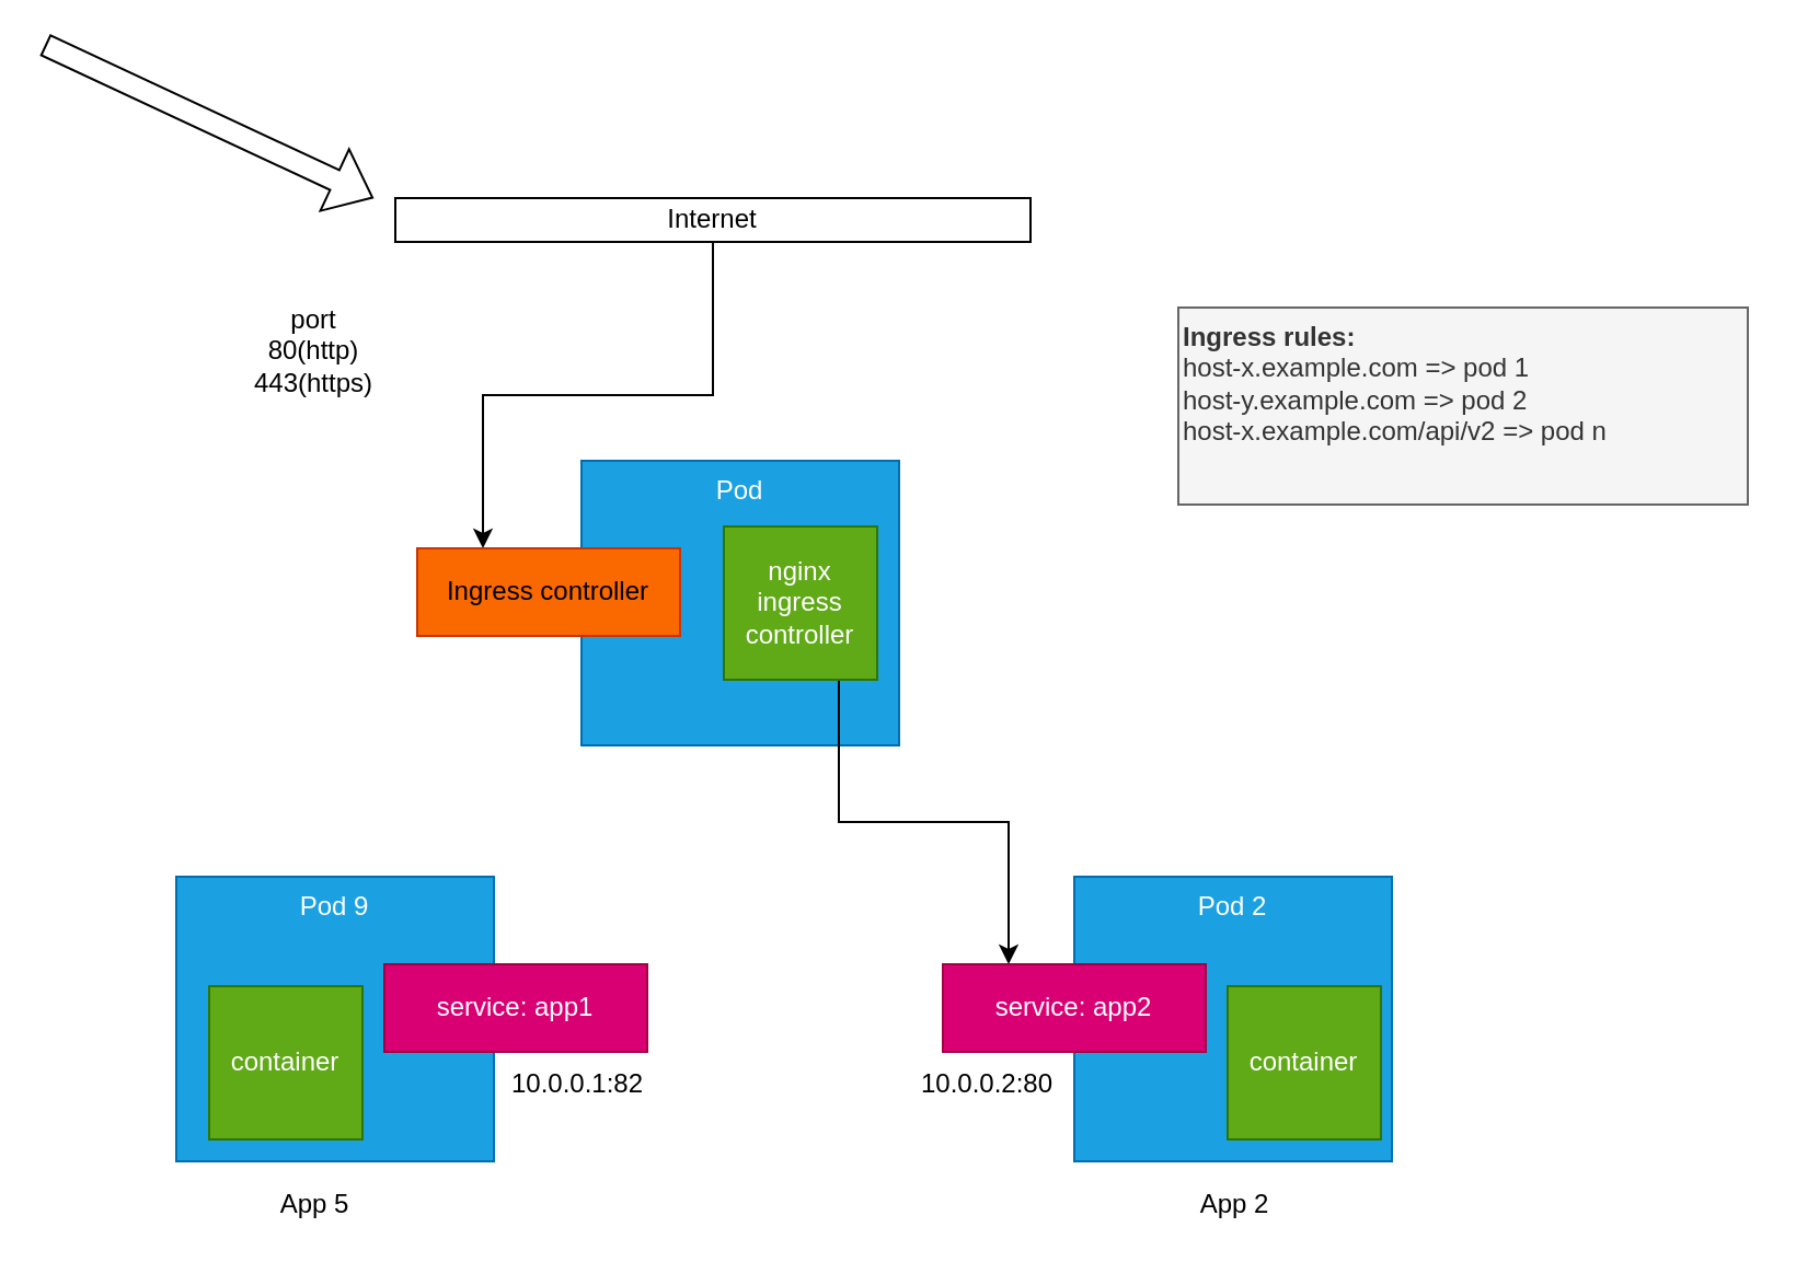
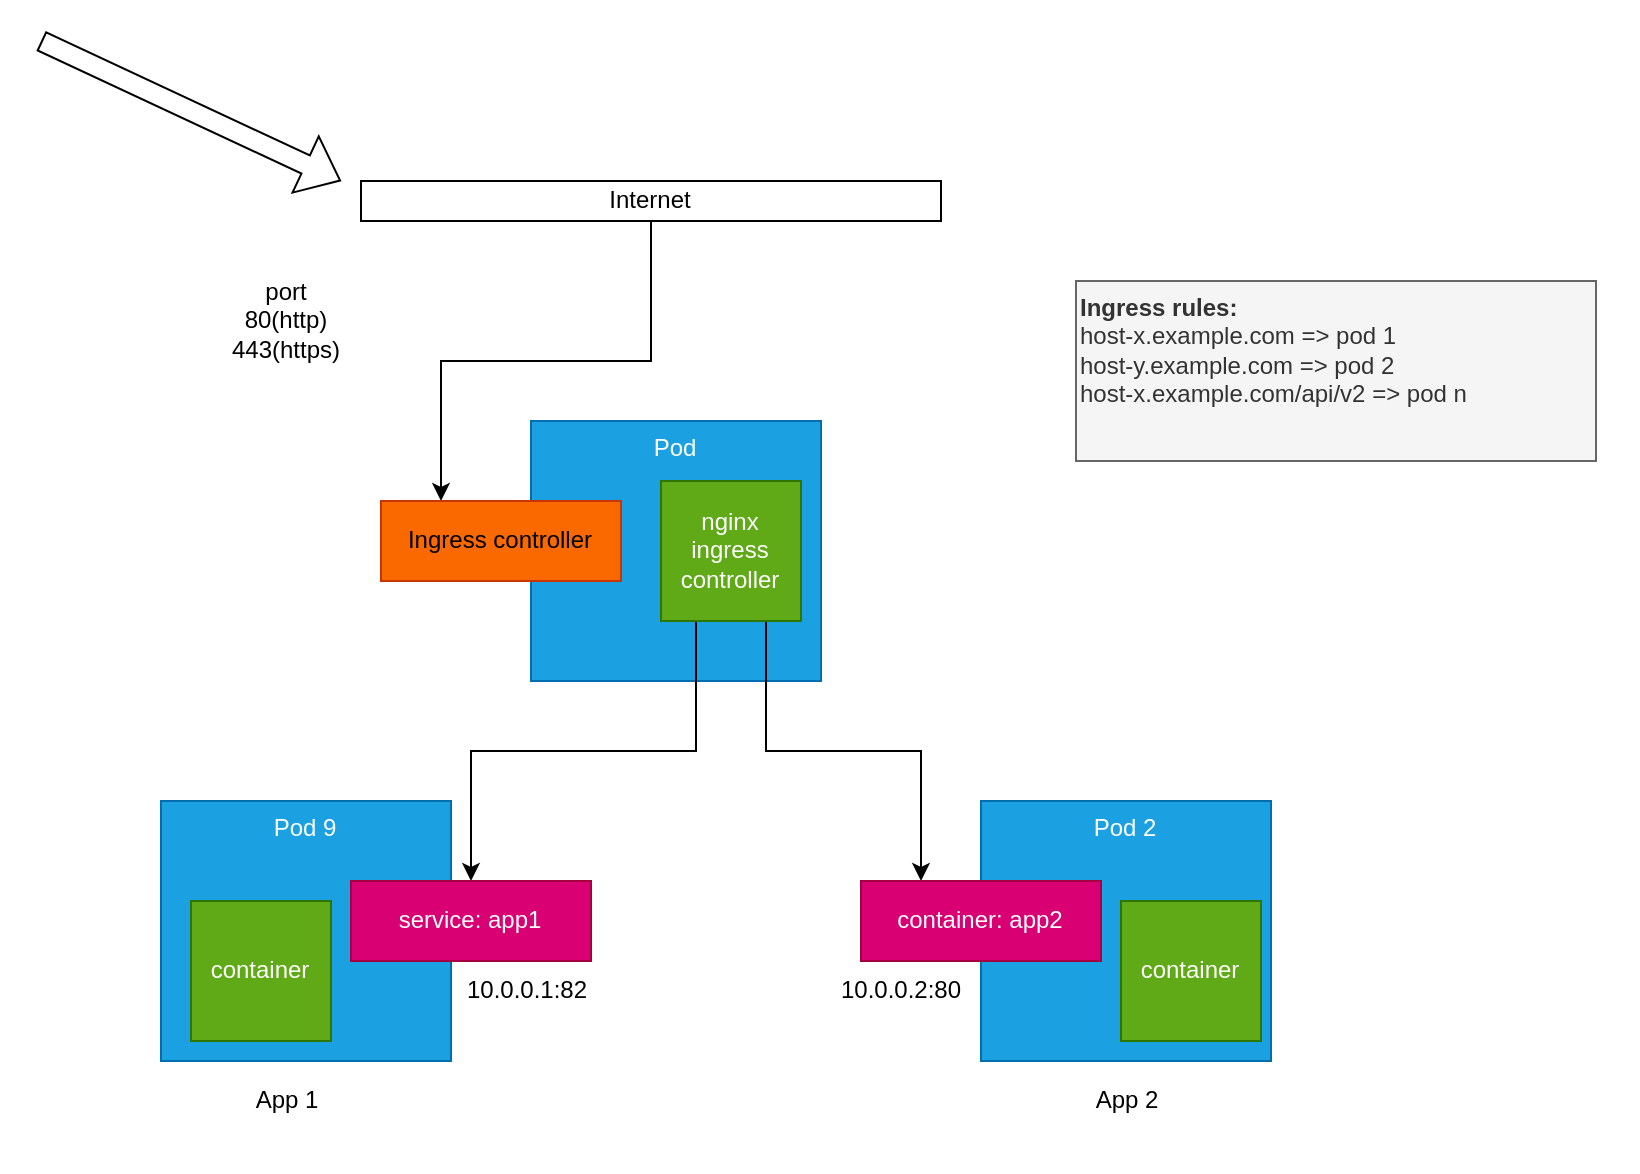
  <mxCell id="0" />
  <mxCell id="1" parent="0" />
  <mxCell id="2" style="edgeStyle=orthogonalEdgeStyle;rounded=0;orthogonalLoop=1;jettySize=auto;html=1;entryX=0.25;entryY=0;entryDx=0;entryDy=0;" edge="1" parent="1" source="3" target="8"><mxGeometry relative="1" as="geometry" /></mxCell>
  <mxCell id="3" value="Internet" style="rounded=0;whiteSpace=wrap;html=1;" vertex="1" parent="1"><mxGeometry x="180" y="90" width="290" height="20" as="geometry" /></mxCell>
  <mxCell id="4" value="Pod" style="rounded=0;whiteSpace=wrap;html=1;fillColor=#1ba1e2;fontColor=#ffffff;strokeColor=#006EAF;align=center;verticalAlign=top;" vertex="1" parent="1"><mxGeometry x="265" y="210" width="145" height="130" as="geometry" /></mxCell>
+ <mxCell id="5" style="edgeStyle=orthogonalEdgeStyle;rounded=0;orthogonalLoop=1;jettySize=auto;html=1;exitX=0.25;exitY=1;exitDx=0;exitDy=0;entryX=0.5;entryY=0;entryDx=0;entryDy=0;" edge="1" parent="1" source="7" target="16"><mxGeometry relative="1" as="geometry" /></mxCell>
  <mxCell id="6" style="edgeStyle=orthogonalEdgeStyle;rounded=0;orthogonalLoop=1;jettySize=auto;html=1;exitX=0.75;exitY=1;exitDx=0;exitDy=0;entryX=0.25;entryY=0;entryDx=0;entryDy=0;" edge="1" parent="1" source="7" target="11"><mxGeometry relative="1" as="geometry" /></mxCell>
  <mxCell id="7" value="nginx&lt;br&gt;ingress&lt;br&gt;controller" style="rounded=0;whiteSpace=wrap;html=1;fillColor=#60a917;fontColor=#ffffff;strokeColor=#2D7600;" vertex="1" parent="1"><mxGeometry x="330" y="240" width="70" height="70" as="geometry" /></mxCell>
  <mxCell id="8" value="Ingress controller" style="rounded=0;whiteSpace=wrap;html=1;fillColor=#fa6800;fontColor=#000000;strokeColor=#C73500;" vertex="1" parent="1"><mxGeometry x="190" y="250" width="120" height="40" as="geometry" /></mxCell>
  <mxCell id="9" value="Pod 2" style="rounded=0;whiteSpace=wrap;html=1;fillColor=#1ba1e2;fontColor=#ffffff;strokeColor=#006EAF;align=center;verticalAlign=top;" vertex="1" parent="1"><mxGeometry x="490" y="400" width="145" height="130" as="geometry" /></mxCell>
  <mxCell id="10" value="container" style="rounded=0;whiteSpace=wrap;html=1;fillColor=#60a917;fontColor=#ffffff;strokeColor=#2D7600;" vertex="1" parent="1"><mxGeometry x="560" y="450" width="70" height="70" as="geometry" /></mxCell>
- <mxCell id="11" value="service: app2" style="rounded=0;whiteSpace=wrap;html=1;fillColor=#d80073;fontColor=#ffffff;strokeColor=#A50040;" vertex="1" parent="1"><mxGeometry x="430" y="440" width="120" height="40" as="geometry" /></mxCell>
+ <mxCell id="11" value="container: app2" style="rounded=0;whiteSpace=wrap;html=1;fillColor=#d80073;fontColor=#ffffff;strokeColor=#A50040;" vertex="1" parent="1"><mxGeometry x="430" y="440" width="120" height="40" as="geometry" /></mxCell>
  <mxCell id="12" value="App 2" style="text;html=1;align=center;verticalAlign=middle;resizable=0;points=[];autosize=1;strokeColor=none;fillColor=none;" vertex="1" parent="1"><mxGeometry x="537.5" y="535" width="50" height="30" as="geometry" /></mxCell>
  <mxCell id="13" value="10.0.0.2:80" style="text;html=1;align=center;verticalAlign=middle;resizable=0;points=[];autosize=1;strokeColor=none;fillColor=none;" vertex="1" parent="1"><mxGeometry x="410" y="480" width="80" height="30" as="geometry" /></mxCell>
  <mxCell id="14" value="Pod 9" style="rounded=0;whiteSpace=wrap;html=1;fillColor=#1ba1e2;fontColor=#ffffff;strokeColor=#006EAF;align=center;verticalAlign=top;" vertex="1" parent="1"><mxGeometry x="80" y="400" width="145" height="130" as="geometry" /></mxCell>
  <mxCell id="15" value="container" style="rounded=0;whiteSpace=wrap;html=1;fillColor=#60a917;fontColor=#ffffff;strokeColor=#2D7600;" vertex="1" parent="1"><mxGeometry x="95" y="450" width="70" height="70" as="geometry" /></mxCell>
  <mxCell id="16" value="service: app1" style="rounded=0;whiteSpace=wrap;html=1;fillColor=#d80073;fontColor=#ffffff;strokeColor=#A50040;" vertex="1" parent="1"><mxGeometry x="175" y="440" width="120" height="40" as="geometry" /></mxCell>
- <mxCell id="17" value="App 5" style="text;html=1;align=center;verticalAlign=middle;resizable=0;points=[];autosize=1;strokeColor=none;fillColor=none;" vertex="1" parent="1"><mxGeometry x="117.5" y="535" width="50" height="30" as="geometry" /></mxCell>
+ <mxCell id="17" value="App 1" style="text;html=1;align=center;verticalAlign=middle;resizable=0;points=[];autosize=1;strokeColor=none;fillColor=none;" vertex="1" parent="1"><mxGeometry x="117.5" y="535" width="50" height="30" as="geometry" /></mxCell>
  <mxCell id="18" value="10.0.0.1:82" style="text;html=1;align=center;verticalAlign=middle;resizable=0;points=[];autosize=1;strokeColor=none;fillColor=none;" vertex="1" parent="1"><mxGeometry x="222.5" y="480" width="80" height="30" as="geometry" /></mxCell>
  <mxCell id="19" value="port &lt;br&gt;80(http)&lt;br&gt;443(https)" style="text;html=1;strokeColor=none;fillColor=none;align=center;verticalAlign=middle;whiteSpace=wrap;rounded=0;" vertex="1" parent="1"><mxGeometry x="67.5" y="130" width="150" height="60" as="geometry" /></mxCell>
  <mxCell id="20" value="" style="shape=flexArrow;endArrow=classic;html=1;rounded=0;" edge="1" parent="1"><mxGeometry width="50" height="50" relative="1" as="geometry"><mxPoint x="20" y="20" as="sourcePoint" /><mxPoint x="170" y="90" as="targetPoint" /></mxGeometry></mxCell>
  <mxCell id="21" value="&lt;b&gt;Ingress rules:&lt;br&gt;&lt;/b&gt;host-x.example.com =&amp;gt; pod 1&lt;br&gt;host-y.example.com =&amp;gt; pod 2&lt;br&gt;host-x.example.com/api/v2 =&amp;gt; pod n" style="rounded=0;whiteSpace=wrap;html=1;fillColor=#f5f5f5;fontColor=#333333;strokeColor=#666666;align=left;verticalAlign=top;" vertex="1" parent="1"><mxGeometry x="537.5" y="140" width="260" height="90" as="geometry" /></mxCell>
